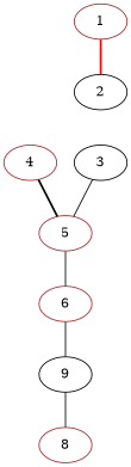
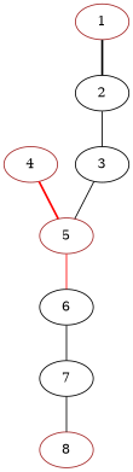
  graph {
    node [color=brown]
    edge [style=solid]
    2 [color=black]
    1
    3 [color=black]
    5
    4
-   6
-   7 [color=black label=9]
+   6 [color=black]
+   7 [color=black]
    8
-   1 -- 2 [color=red style=bold]
+   2 -- 3
+   1 -- 2 [color=black style=bold]
    3 -- 5
-   5 -- 6 [color=black]
-   4 -- 5 [color=black style=bold]
+   5 -- 6 [color=red]
+   4 -- 5 [color=red style=bold]
    6 -- 7
    7 -- 8 [color=black]
  }
